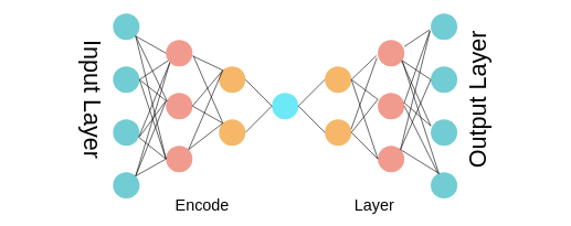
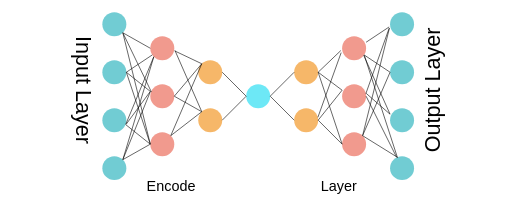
  <mxCell id="0" />
  <mxCell id="1" parent="0" />
  <mxCell id="2" value="" style="ellipse;fillColor=#F08705;opacity=60;strokeColor=none;html=1;fontColor=#FFFFFF;" parent="1" vertex="1"><mxGeometry x="330" y="180" width="40" height="40" as="geometry" /></mxCell>
  <mxCell id="3" value="" style="ellipse;fillColor=#12AAB5;opacity=60;strokeColor=none;html=1;fontColor=#FFFFFF;" parent="1" vertex="1"><mxGeometry x="170" y="20" width="40" height="40" as="geometry" /></mxCell>
  <mxCell id="4" value="" style="ellipse;fillColor=#e85642;opacity=60;strokeColor=none;html=1;fontColor=#FFFFFF;" parent="1" vertex="1"><mxGeometry x="250" y="140" width="40" height="40" as="geometry" /></mxCell>
  <mxCell id="5" value="" style="ellipse;fillColor=#12AAB5;opacity=60;strokeColor=none;html=1;fontColor=#FFFFFF;" vertex="1" parent="1"><mxGeometry x="170" y="100" width="40" height="40" as="geometry" /></mxCell>
  <mxCell id="6" value="" style="ellipse;fillColor=#12AAB5;opacity=60;strokeColor=none;html=1;fontColor=#FFFFFF;" vertex="1" parent="1"><mxGeometry x="170" y="180" width="40" height="40" as="geometry" /></mxCell>
  <mxCell id="7" value="" style="ellipse;fillColor=#12AAB5;opacity=60;strokeColor=none;html=1;fontColor=#FFFFFF;" vertex="1" parent="1"><mxGeometry x="170" y="260" width="40" height="40" as="geometry" /></mxCell>
  <mxCell id="8" value="" style="ellipse;fillColor=#e85642;opacity=60;strokeColor=none;html=1;fontColor=#FFFFFF;" vertex="1" parent="1"><mxGeometry x="250" y="220" width="40" height="40" as="geometry" /></mxCell>
  <mxCell id="9" value="" style="ellipse;fillColor=#e85642;opacity=60;strokeColor=none;html=1;fontColor=#FFFFFF;" vertex="1" parent="1"><mxGeometry x="250" y="60" width="40" height="40" as="geometry" /></mxCell>
  <mxCell id="10" value="" style="ellipse;fillColor=#F08705;opacity=60;strokeColor=none;html=1;fontColor=#FFFFFF;" vertex="1" parent="1"><mxGeometry x="330" y="100" width="40" height="40" as="geometry" /></mxCell>
  <mxCell id="11" value="" style="ellipse;opacity=60;strokeColor=none;html=1;fontColor=#FFFFFF;fillColor=#0CD9F0;" vertex="1" parent="1"><mxGeometry x="410" y="140" width="40" height="40" as="geometry" /></mxCell>
  <mxCell id="12" value="" style="endArrow=none;html=1;entryX=0;entryY=0.5;entryDx=0;entryDy=0;exitX=1;exitY=1;exitDx=0;exitDy=0;" edge="1" parent="1" source="3" target="9"><mxGeometry width="50" height="50" relative="1" as="geometry"><mxPoint x="210" y="49" as="sourcePoint" /><mxPoint x="280" y="20" as="targetPoint" /></mxGeometry></mxCell>
  <mxCell id="13" value="" style="endArrow=none;html=1;entryX=0.046;entryY=0.325;entryDx=0;entryDy=0;entryPerimeter=0;exitX=1;exitY=1;exitDx=0;exitDy=0;" edge="1" parent="1" source="3" target="4"><mxGeometry width="50" height="50" relative="1" as="geometry"><mxPoint x="190" y="100" as="sourcePoint" /><mxPoint x="240" y="50" as="targetPoint" /></mxGeometry></mxCell>
  <mxCell id="14" value="" style="endArrow=none;html=1;exitX=1;exitY=1;exitDx=0;exitDy=0;entryX=0;entryY=0.5;entryDx=0;entryDy=0;" edge="1" parent="1" source="3" target="8"><mxGeometry width="50" height="50" relative="1" as="geometry"><mxPoint x="260" y="60" as="sourcePoint" /><mxPoint x="310" y="10" as="targetPoint" /></mxGeometry></mxCell>
  <mxCell id="15" value="" style="endArrow=none;html=1;exitX=1;exitY=0.5;exitDx=0;exitDy=0;" edge="1" parent="1" source="5" target="9"><mxGeometry width="50" height="50" relative="1" as="geometry"><mxPoint x="110" y="210" as="sourcePoint" /><mxPoint x="160" y="160" as="targetPoint" /></mxGeometry></mxCell>
  <mxCell id="16" value="" style="endArrow=none;html=1;exitX=1;exitY=0.5;exitDx=0;exitDy=0;" edge="1" parent="1" source="5"><mxGeometry width="50" height="50" relative="1" as="geometry"><mxPoint x="150" y="190" as="sourcePoint" /><mxPoint x="250" y="152" as="targetPoint" /></mxGeometry></mxCell>
  <mxCell id="17" value="" style="endArrow=none;html=1;entryX=0;entryY=0.5;entryDx=0;entryDy=0;" edge="1" parent="1" target="8"><mxGeometry width="50" height="50" relative="1" as="geometry"><mxPoint x="210" y="120" as="sourcePoint" /><mxPoint x="200" y="150" as="targetPoint" /></mxGeometry></mxCell>
  <mxCell id="18" value="" style="endArrow=none;html=1;entryX=0.975;entryY=0.675;entryDx=0;entryDy=0;entryPerimeter=0;exitX=0;exitY=1;exitDx=0;exitDy=0;" edge="1" parent="1" source="9" target="6"><mxGeometry width="50" height="50" relative="1" as="geometry"><mxPoint y="290" as="sourcePoint" x="90" /><mxPoint x="140" y="240" as="targetPoint" /></mxGeometry></mxCell>
  <mxCell id="19" value="" style="endArrow=none;html=1;entryX=0;entryY=1;entryDx=0;entryDy=0;exitX=1;exitY=0;exitDx=0;exitDy=0;" edge="1" parent="1" source="7" target="9"><mxGeometry width="50" height="50" relative="1" as="geometry"><mxPoint y="280" as="sourcePoint" x="90" /><mxPoint x="140" y="230" as="targetPoint" /></mxGeometry></mxCell>
  <mxCell id="20" value="" style="endArrow=none;html=1;entryX=0;entryY=0.3;entryDx=0;entryDy=0;entryPerimeter=0;exitX=0.989;exitY=0.675;exitDx=0;exitDy=0;exitPerimeter=0;" edge="1" parent="1" source="6" target="4"><mxGeometry width="50" height="50" relative="1" as="geometry"><mxPoint x="210" y="210" as="sourcePoint" /><mxPoint x="150" y="200" as="targetPoint" /></mxGeometry></mxCell>
  <mxCell id="21" value="" style="endArrow=none;html=1;exitX=0.983;exitY=0.692;exitDx=0;exitDy=0;exitPerimeter=0;" edge="1" parent="1" source="6"><mxGeometry width="50" height="50" relative="1" as="geometry"><mxPoint x="100" y="170" as="sourcePoint" /><mxPoint x="250" y="240" as="targetPoint" /></mxGeometry></mxCell>
  <mxCell id="22" value="" style="endArrow=none;html=1;exitX=1;exitY=0;exitDx=0;exitDy=0;" edge="1" parent="1" source="7"><mxGeometry width="50" height="50" relative="1" as="geometry"><mxPoint x="120" y="290" as="sourcePoint" /><mxPoint x="250" y="240" as="targetPoint" /></mxGeometry></mxCell>
  <mxCell id="23" value="" style="endArrow=none;html=1;entryX=0.005;entryY=0.3;entryDx=0;entryDy=0;entryPerimeter=0;exitX=1;exitY=0;exitDx=0;exitDy=0;" edge="1" parent="1" source="7" target="4"><mxGeometry width="50" height="50" relative="1" as="geometry"><mxPoint x="110" y="280" as="sourcePoint" /><mxPoint x="160" y="230" as="targetPoint" /></mxGeometry></mxCell>
  <mxCell id="24" value="" style="endArrow=none;html=1;exitX=1.018;exitY=0.611;exitDx=0;exitDy=0;exitPerimeter=0;entryX=0;entryY=0;entryDx=0;entryDy=0;" edge="1" parent="1" source="9" target="10"><mxGeometry width="50" height="50" relative="1" as="geometry"><mxPoint x="360" y="70" as="sourcePoint" /><mxPoint x="410" y="20" as="targetPoint" /></mxGeometry></mxCell>
  <mxCell id="25" value="" style="endArrow=none;html=1;exitX=1.028;exitY=0.594;exitDx=0;exitDy=0;exitPerimeter=0;entryX=0;entryY=0;entryDx=0;entryDy=0;" edge="1" parent="1" source="9" target="2"><mxGeometry width="50" height="50" relative="1" as="geometry"><mxPoint x="360" y="50" as="sourcePoint" /><mxPoint x="410" y="0" as="targetPoint" /></mxGeometry></mxCell>
  <mxCell id="26" value="" style="endArrow=none;html=1;exitX=0;exitY=0;exitDx=0;exitDy=0;entryX=1;entryY=0.5;entryDx=0;entryDy=0;" edge="1" parent="1" source="10" target="4"><mxGeometry width="50" height="50" relative="1" as="geometry"><mxPoint x="340" y="120" as="sourcePoint" /><mxPoint x="390" y="70" as="targetPoint" /></mxGeometry></mxCell>
  <mxCell id="27" value="" style="endArrow=none;html=1;entryX=0;entryY=0;entryDx=0;entryDy=0;" edge="1" parent="1" target="2"><mxGeometry width="50" height="50" relative="1" as="geometry"><mxPoint x="290" y="160" as="sourcePoint" /><mxPoint x="420" y="70" as="targetPoint" /></mxGeometry></mxCell>
  <mxCell id="28" value="" style="endArrow=none;html=1;exitX=1;exitY=0;exitDx=0;exitDy=0;entryX=0;entryY=0;entryDx=0;entryDy=0;" edge="1" parent="1" source="8" target="10"><mxGeometry width="50" height="50" relative="1" as="geometry"><mxPoint x="380" y="110" as="sourcePoint" /><mxPoint x="430" y="60" as="targetPoint" /></mxGeometry></mxCell>
  <mxCell id="29" value="" style="endArrow=none;html=1;entryX=0;entryY=0;entryDx=0;entryDy=0;exitX=1;exitY=0;exitDx=0;exitDy=0;" edge="1" parent="1" source="8" target="2"><mxGeometry width="50" height="50" relative="1" as="geometry"><mxPoint x="350" y="170" as="sourcePoint" /><mxPoint x="480" y="60" as="targetPoint" /></mxGeometry></mxCell>
  <mxCell id="30" value="" style="endArrow=none;html=1;exitX=1;exitY=0.5;exitDx=0;exitDy=0;entryX=0;entryY=0.5;entryDx=0;entryDy=0;" edge="1" parent="1" source="10" target="11"><mxGeometry width="50" height="50" relative="1" as="geometry"><mxPoint x="440" y="70" as="sourcePoint" /><mxPoint x="490" y="20" as="targetPoint" /></mxGeometry></mxCell>
  <mxCell id="31" value="" style="endArrow=none;html=1;exitX=1;exitY=0.5;exitDx=0;exitDy=0;entryX=0;entryY=0.5;entryDx=0;entryDy=0;" edge="1" parent="1" source="2" target="11"><mxGeometry width="50" height="50" relative="1" as="geometry"><mxPoint x="430" y="100" as="sourcePoint" /><mxPoint x="480" y="50" as="targetPoint" /></mxGeometry></mxCell>
  <mxCell id="32" value="" style="ellipse;fillColor=#F08705;opacity=60;strokeColor=none;html=1;fontColor=#FFFFFF;direction=east;" vertex="1" parent="1"><mxGeometry x="490" y="180" width="40" height="40" as="geometry" /></mxCell>
  <mxCell id="33" value="" style="ellipse;fillColor=#12AAB5;opacity=60;strokeColor=none;html=1;fontColor=#FFFFFF;direction=east;" vertex="1" parent="1"><mxGeometry x="650" y="20" width="40" height="40" as="geometry" /></mxCell>
  <mxCell id="34" value="" style="ellipse;fillColor=#e85642;opacity=60;strokeColor=none;html=1;fontColor=#FFFFFF;direction=east;" vertex="1" parent="1"><mxGeometry x="570" y="140" width="40" height="40" as="geometry" /></mxCell>
  <mxCell id="35" value="" style="ellipse;fillColor=#12AAB5;opacity=60;strokeColor=none;html=1;fontColor=#FFFFFF;direction=east;" vertex="1" parent="1"><mxGeometry x="650" y="100" width="40" height="40" as="geometry" /></mxCell>
  <mxCell id="36" value="" style="ellipse;fillColor=#12AAB5;opacity=60;strokeColor=none;html=1;fontColor=#FFFFFF;direction=east;" vertex="1" parent="1"><mxGeometry x="650" y="180" width="40" height="40" as="geometry" /></mxCell>
  <mxCell id="37" value="" style="ellipse;fillColor=#12AAB5;opacity=60;strokeColor=none;html=1;fontColor=#FFFFFF;direction=east;" vertex="1" parent="1"><mxGeometry x="650" y="260" width="40" height="40" as="geometry" /></mxCell>
  <mxCell id="38" value="" style="ellipse;fillColor=#e85642;opacity=60;strokeColor=none;html=1;fontColor=#FFFFFF;direction=east;" vertex="1" parent="1"><mxGeometry x="570" y="220" width="40" height="40" as="geometry" /></mxCell>
  <mxCell id="39" value="" style="ellipse;fillColor=#e85642;opacity=60;strokeColor=none;html=1;fontColor=#FFFFFF;direction=east;" vertex="1" parent="1"><mxGeometry x="570" y="60" width="40" height="40" as="geometry" /></mxCell>
  <mxCell id="40" value="" style="ellipse;fillColor=#F08705;opacity=60;strokeColor=none;html=1;fontColor=#FFFFFF;direction=east;" vertex="1" parent="1"><mxGeometry x="490" y="100" width="40" height="40" as="geometry" /></mxCell>
  <mxCell id="41" value="" style="endArrow=none;html=1;exitX=-0.039;exitY=0.611;exitDx=0;exitDy=0;exitPerimeter=0;" edge="1" parent="1" source="33"><mxGeometry x="560" y="40" width="50" height="50" as="geometry"><mxPoint x="690" y="49" as="sourcePoint" /><mxPoint x="610" y="70" as="targetPoint" /></mxGeometry></mxCell>
  <mxCell id="42" value="" style="endArrow=none;html=1;exitX=-0.039;exitY=0.668;exitDx=0;exitDy=0;exitPerimeter=0;entryX=0.989;entryY=0.396;entryDx=0;entryDy=0;entryPerimeter=0;" edge="1" parent="1" source="33" target="34"><mxGeometry x="560" y="40" width="50" height="50" as="geometry"><mxPoint x="670" y="100" as="sourcePoint" /><mxPoint x="610" y="140" as="targetPoint" /></mxGeometry></mxCell>
  <mxCell id="43" value="" style="endArrow=none;html=1;exitX=-0.025;exitY=0.654;exitDx=0;exitDy=0;exitPerimeter=0;entryX=1;entryY=0;entryDx=0;entryDy=0;" edge="1" parent="1" source="33" target="38"><mxGeometry x="560" y="40" width="50" height="50" as="geometry"><mxPoint x="740" y="60" as="sourcePoint" /><mxPoint x="600" y="230" as="targetPoint" /></mxGeometry></mxCell>
  <mxCell id="44" value="" style="endArrow=none;html=1;exitX=0;exitY=0.5;exitDx=0;exitDy=0;" edge="1" parent="1" source="35" target="39"><mxGeometry x="560" y="40" width="50" height="50" as="geometry"><mxPoint x="590" y="210" as="sourcePoint" /><mxPoint x="640" y="160" as="targetPoint" /></mxGeometry></mxCell>
  <mxCell id="45" value="" style="endArrow=none;html=1;entryX=1;entryY=0;entryDx=0;entryDy=0;exitX=0;exitY=0.5;exitDx=0;exitDy=0;" edge="1" parent="1" target="38" source="35"><mxGeometry x="560" y="40" width="50" height="50" as="geometry"><mxPoint x="690" y="120" as="sourcePoint" /><mxPoint x="680" y="150" as="targetPoint" /></mxGeometry></mxCell>
  <mxCell id="46" value="" style="endArrow=none;html=1;exitX=0.9;exitY=0.792;exitDx=0;exitDy=0;exitPerimeter=0;" edge="1" parent="1" source="39"><mxGeometry x="560" y="40" width="50" height="50" as="geometry"><mxPoint x="610" y="88" as="sourcePoint" /><mxPoint x="650" y="190" as="targetPoint" /></mxGeometry></mxCell>
  <mxCell id="47" value="" style="endArrow=none;html=1;entryX=0.924;entryY=0.788;entryDx=0;entryDy=0;entryPerimeter=0;exitX=0.307;exitY=0.058;exitDx=0;exitDy=0;exitPerimeter=0;" edge="1" parent="1" source="37" target="39"><mxGeometry x="560" y="40" width="50" height="50" as="geometry"><mxPoint x="660" y="262" as="sourcePoint" /><mxPoint x="620" y="230" as="targetPoint" /></mxGeometry></mxCell>
  <mxCell id="48" value="" style="endArrow=none;html=1;entryX=1.004;entryY=0.382;entryDx=0;entryDy=0;entryPerimeter=0;" edge="1" parent="1" target="34"><mxGeometry x="560" y="40" width="50" height="50" as="geometry"><mxPoint x="650" y="190" as="sourcePoint" /><mxPoint x="610" y="170" as="targetPoint" /></mxGeometry></mxCell>
  <mxCell id="49" value="" style="endArrow=none;html=1;exitX=0.318;exitY=0.054;exitDx=0;exitDy=0;entryX=1;entryY=0;entryDx=0;entryDy=0;exitPerimeter=0;" edge="1" parent="1" source="37" target="38"><mxGeometry x="560" y="40" width="50" height="50" as="geometry"><mxPoint x="600" y="290" as="sourcePoint" /><mxPoint x="730" y="240" as="targetPoint" /></mxGeometry></mxCell>
  <mxCell id="50" value="" style="endArrow=none;html=1;entryX=1;entryY=0.5;entryDx=0;entryDy=0;" edge="1" parent="1" source="37" target="34"><mxGeometry x="560" y="40" width="50" height="50" as="geometry"><mxPoint x="590" y="280" as="sourcePoint" /><mxPoint x="640" y="230" as="targetPoint" /></mxGeometry></mxCell>
  <mxCell id="51" value="" style="endArrow=none;html=1;exitX=-0.054;exitY=0.596;exitDx=0;exitDy=0;entryX=1;entryY=0.5;entryDx=0;entryDy=0;exitPerimeter=0;" edge="1" parent="1" source="39" target="40"><mxGeometry x="560" y="40" width="50" height="50" as="geometry"><mxPoint x="840" y="70" as="sourcePoint" /><mxPoint x="890" y="20" as="targetPoint" /></mxGeometry></mxCell>
  <mxCell id="52" value="" style="endArrow=none;html=1;exitX=-0.039;exitY=0.682;exitDx=0;exitDy=0;entryX=0.989;entryY=0.382;entryDx=0;entryDy=0;exitPerimeter=0;entryPerimeter=0;" edge="1" parent="1" source="39" target="32"><mxGeometry x="560" y="40" width="50" height="50" as="geometry"><mxPoint x="840" y="50" as="sourcePoint" /><mxPoint x="890" y="0" as="targetPoint" /></mxGeometry></mxCell>
  <mxCell id="53" value="" style="endArrow=none;html=1;exitX=1;exitY=0.5;exitDx=0;exitDy=0;entryX=0;entryY=0.25;entryDx=0;entryDy=0;entryPerimeter=0;" edge="1" parent="1" source="40" target="34"><mxGeometry x="560" y="40" width="50" height="50" as="geometry"><mxPoint x="820" y="120" as="sourcePoint" /><mxPoint x="870" y="70" as="targetPoint" /></mxGeometry></mxCell>
  <mxCell id="54" value="" style="endArrow=none;html=1;entryX=1;entryY=0.5;entryDx=0;entryDy=0;" edge="1" parent="1" target="32"><mxGeometry x="560" y="40" width="50" height="50" as="geometry"><mxPoint x="570" y="150" as="sourcePoint" /><mxPoint x="900" y="70" as="targetPoint" /></mxGeometry></mxCell>
  <mxCell id="55" value="" style="endArrow=none;html=1;exitX=0;exitY=0.5;exitDx=0;exitDy=0;" edge="1" parent="1" source="38"><mxGeometry x="560" y="40" width="50" height="50" as="geometry"><mxPoint x="860" y="110" as="sourcePoint" /><mxPoint x="530" y="120" as="targetPoint" /></mxGeometry></mxCell>
  <mxCell id="56" value="" style="endArrow=none;html=1;" edge="1" parent="1"><mxGeometry x="560" y="40" width="50" height="50" as="geometry"><mxPoint x="570" y="240" as="sourcePoint" /><mxPoint x="530" y="200" as="targetPoint" /></mxGeometry></mxCell>
  <mxCell id="57" value="" style="endArrow=none;html=1;entryX=0;entryY=0.5;entryDx=0;entryDy=0;exitX=1;exitY=0.5;exitDx=0;exitDy=0;" edge="1" parent="1" source="11" target="40"><mxGeometry width="50" height="50" relative="1" as="geometry"><mxPoint x="460" y="160" as="sourcePoint" /><mxPoint x="510" y="210" as="targetPoint" /></mxGeometry></mxCell>
  <mxCell id="58" value="" style="endArrow=none;html=1;entryX=0;entryY=0.5;entryDx=0;entryDy=0;" edge="1" parent="1" target="32"><mxGeometry width="50" height="50" relative="1" as="geometry"><mxPoint x="450" y="160" as="sourcePoint" /><mxPoint x="330" y="250" as="targetPoint" /></mxGeometry></mxCell>
  <mxCell id="59" value="&lt;font style=&quot;font-size: 36px&quot;&gt;Input Layer&lt;/font&gt;" style="text;html=1;strokeColor=none;fillColor=none;align=center;verticalAlign=middle;whiteSpace=wrap;rounded=0;rotation=90;" vertex="1" parent="1"><mxGeometry x="20" y="140" width="240" height="20" as="geometry" /></mxCell>
  <mxCell id="60" value="&lt;font style=&quot;font-size: 36px&quot;&gt;Output Layer&lt;/font&gt;" style="text;html=1;strokeColor=none;fillColor=none;align=center;verticalAlign=middle;whiteSpace=wrap;rounded=0;rotation=-90;" vertex="1" parent="1"><mxGeometry x="600" y="140" width="240" height="20" as="geometry" /></mxCell>
- <mxCell id="61" value="&lt;font style=&quot;font-size: 24px&quot;&gt;Encode&lt;/font&gt;" style="text;html=1;strokeColor=none;fillColor=none;align=center;verticalAlign=middle;whiteSpace=wrap;rounded=0;" vertex="1" parent="1"><mxGeometry x="250" y="300" width="110" height="20" as="geometry" /></mxCell>
+ <mxCell id="61" value="&lt;font style=&quot;font-size: 24px&quot;&gt;Encode&lt;/font&gt;" style="text;html=1;strokeColor=none;fillColor=none;align=center;verticalAlign=middle;whiteSpace=wrap;rounded=0;" vertex="1" parent="1"><mxGeometry x="230" y="300" width="110" height="20" as="geometry" /></mxCell>
  <mxCell id="62" value="&lt;font style=&quot;font-size: 24px&quot;&gt;Layer&lt;/font&gt;" style="text;html=1;strokeColor=none;fillColor=none;align=center;verticalAlign=middle;whiteSpace=wrap;rounded=0;" vertex="1" parent="1"><mxGeometry x="510" y="300" width="110" height="20" as="geometry" /></mxCell>
